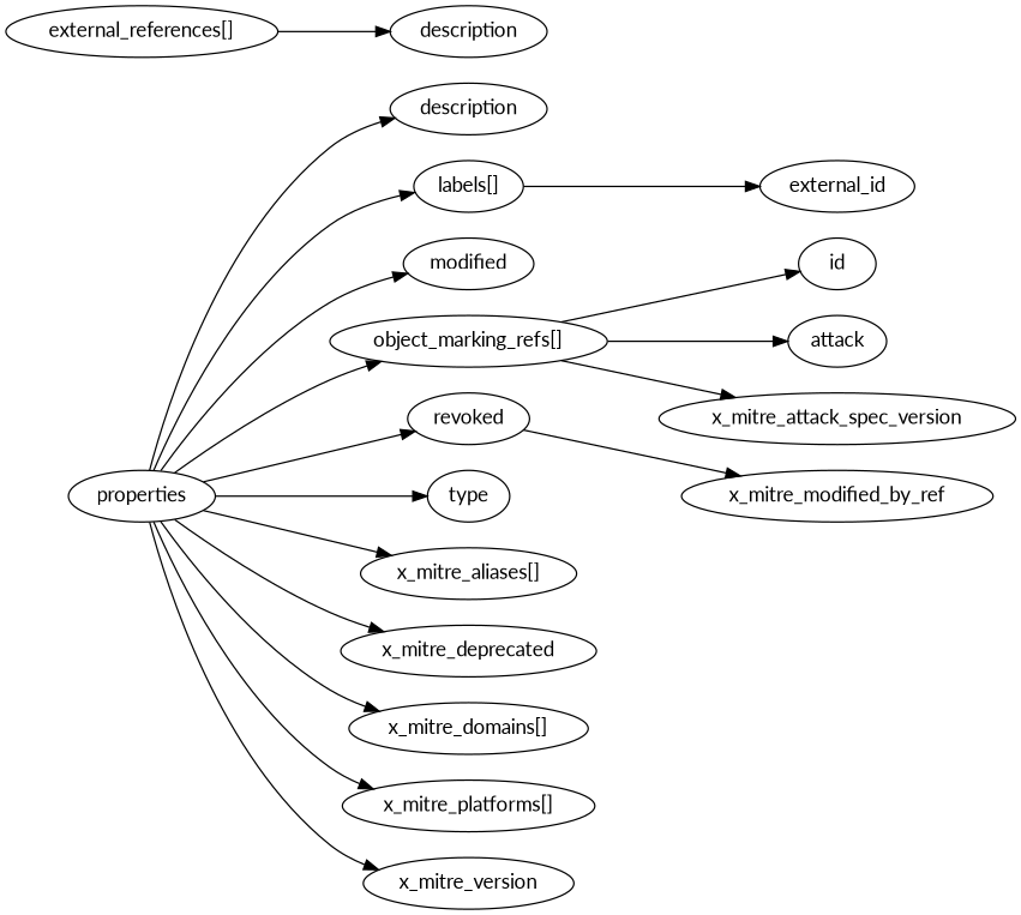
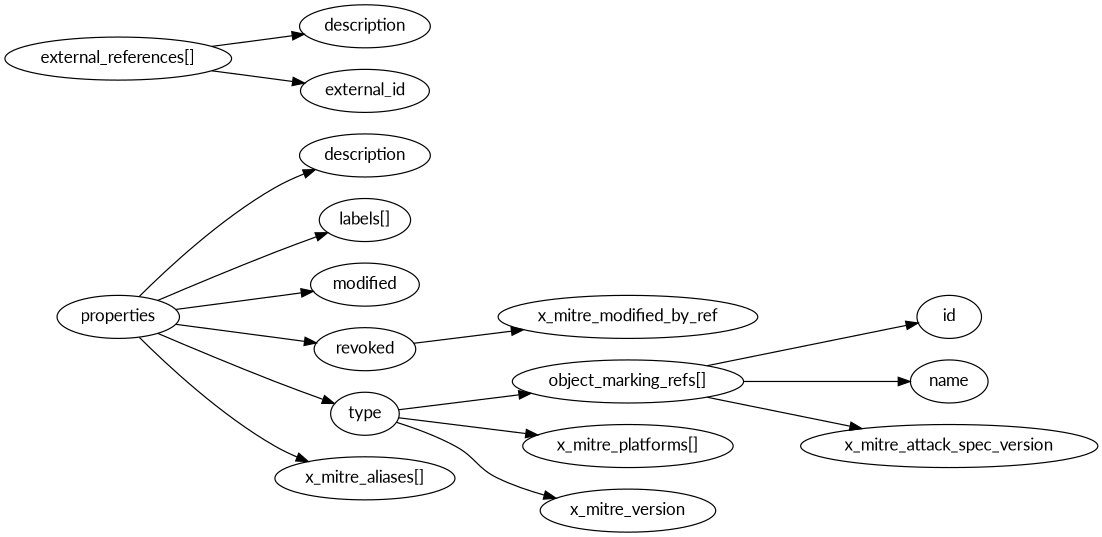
  digraph {
    fontname=Lato
    rankdir=LR
    node [fontname=Lato]
    edge [fontname=Lato]
    n1 [label=description]
    n2 [label="external_references[]"]
    n3 [label=description]
    n4 [label=external_id]
    n5 [label=id]
    n6 [label="labels[]"]
    n7 [label=modified]
-   n8 [label=attack]
+   n8 [label=name]
    n9 [label="object_marking_refs[]"]
    n10 [label=x_mitre_attack_spec_version]
    n11 [label=revoked]
    n12 [label=x_mitre_modified_by_ref]
    n13 [label=type]
    n14 [label="x_mitre_aliases[]"]
-   n15 [label=x_mitre_deprecated]
-   n16 [label="x_mitre_domains[]"]
    n17 [label="x_mitre_platforms[]"]
    n18 [label=x_mitre_version]
    properties
    n2 -> n3
-   n6 -> n4
+   n2 -> n4
    n9 -> n5
    n9 -> n8
    n9 -> n10
    n11 -> n12
    properties -> n1
    properties -> n6
    properties -> n7
-   properties -> n9
+   n13 -> n9
    properties -> n11
    properties -> n13
    properties -> n14
-   properties -> n15
-   properties -> n16
-   properties -> n17
-   properties -> n18
+   n13 -> n17
+   n13 -> n18
  }
